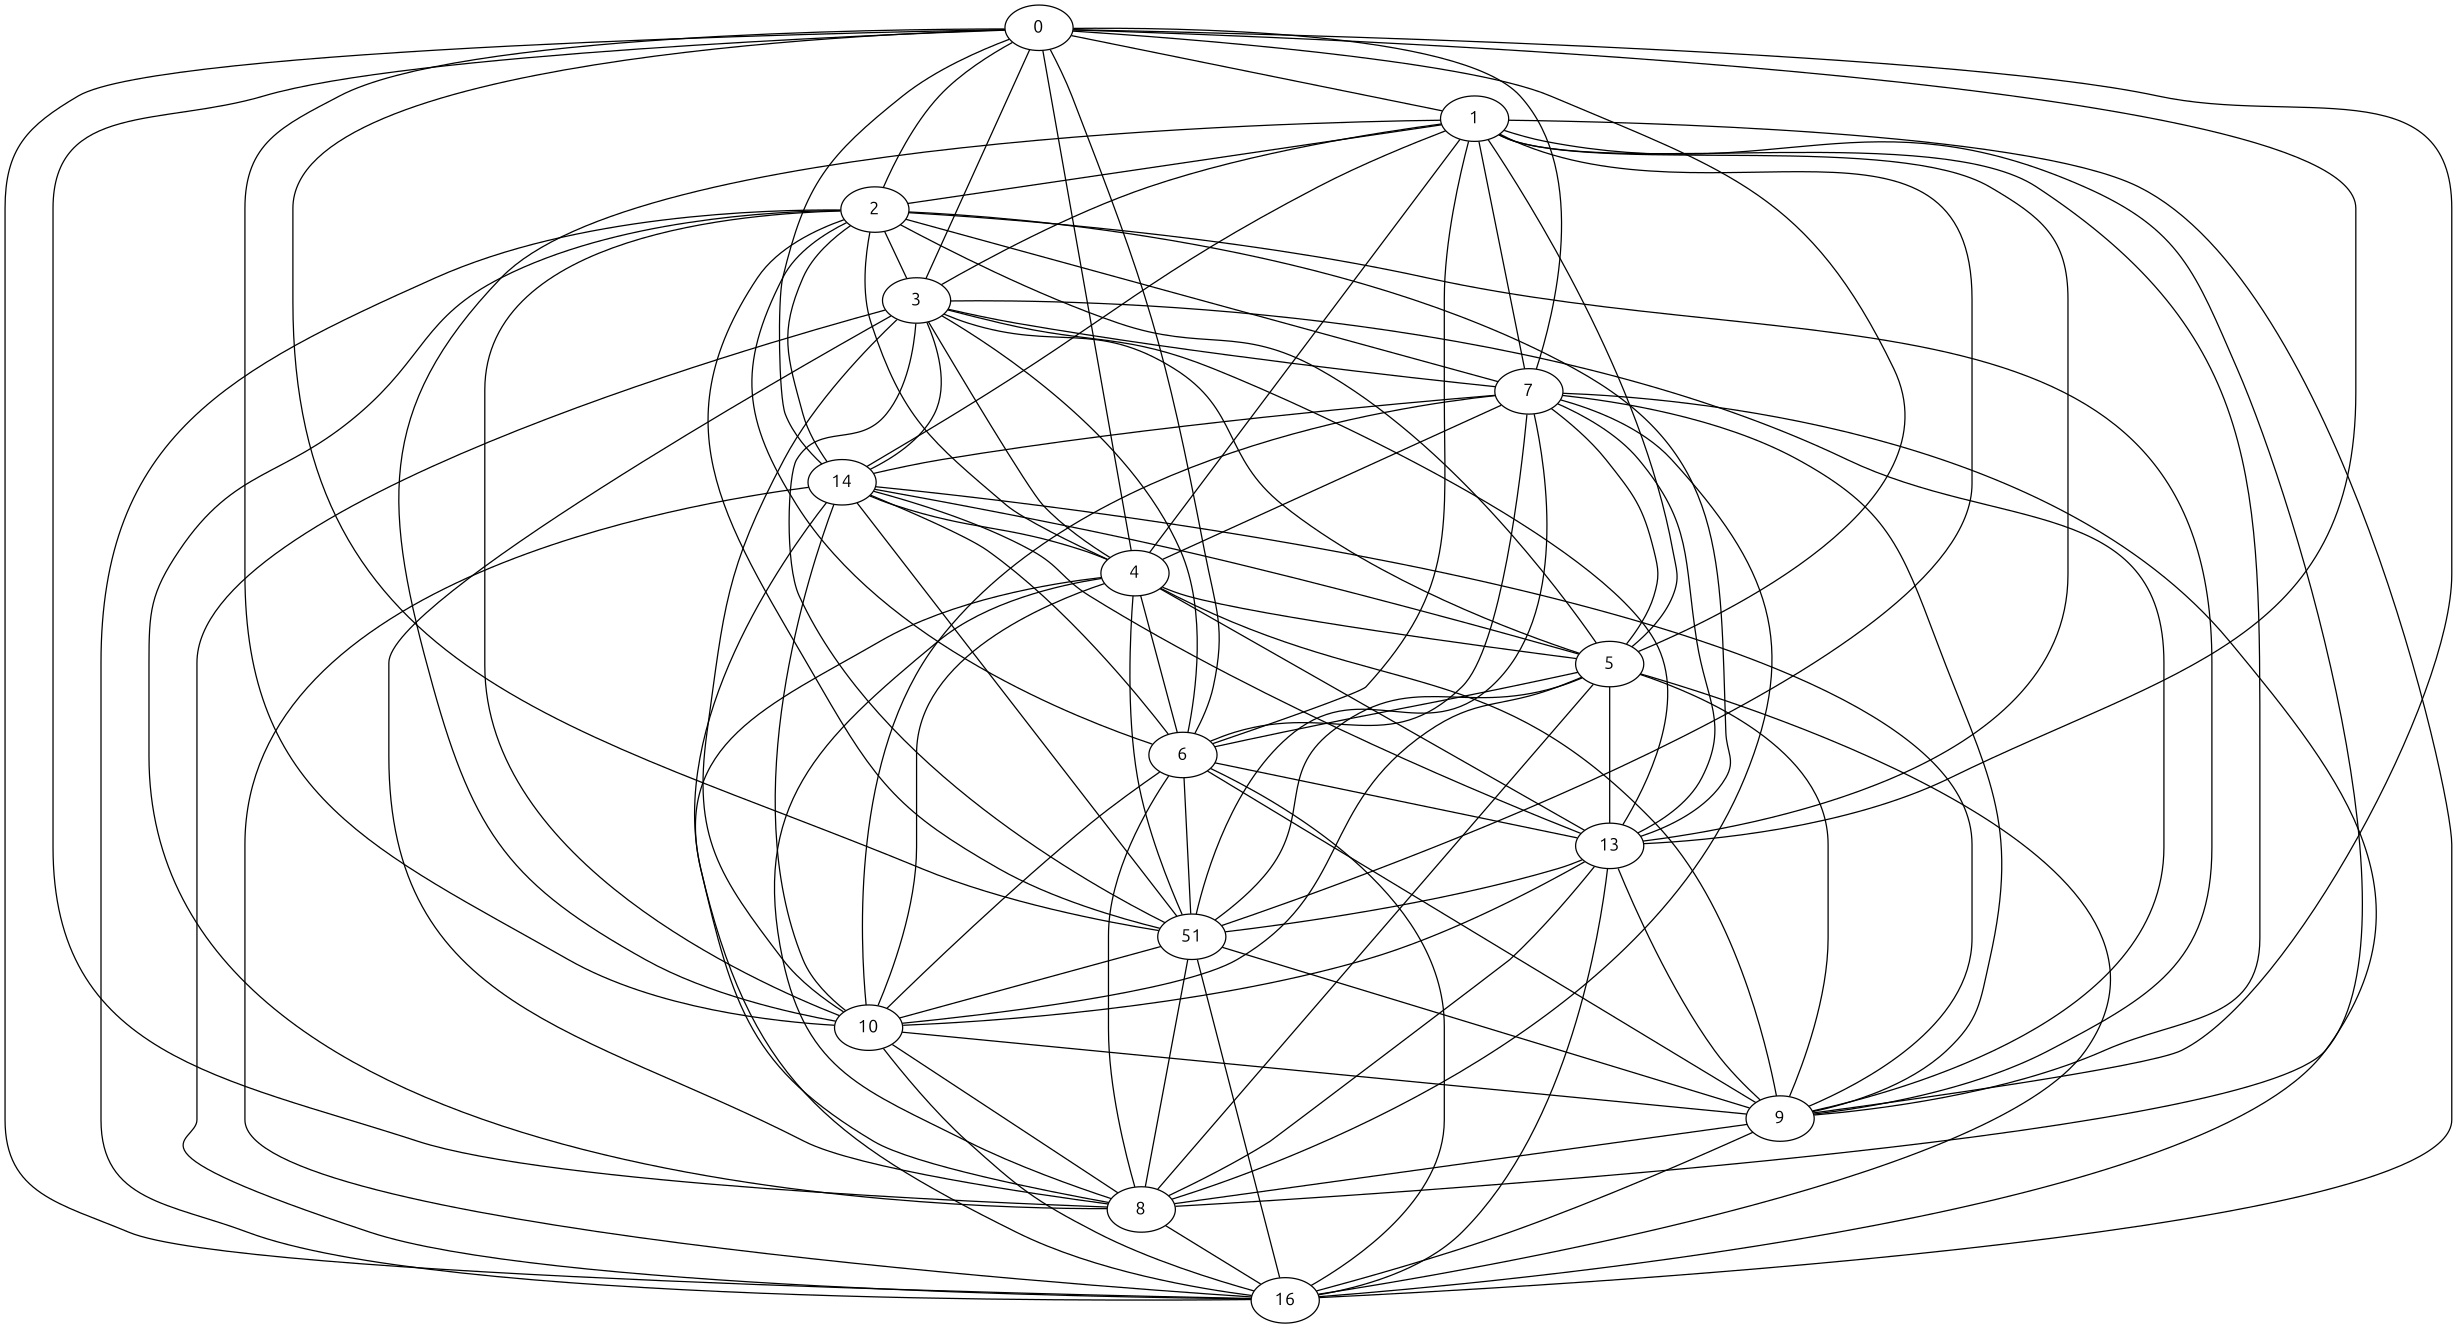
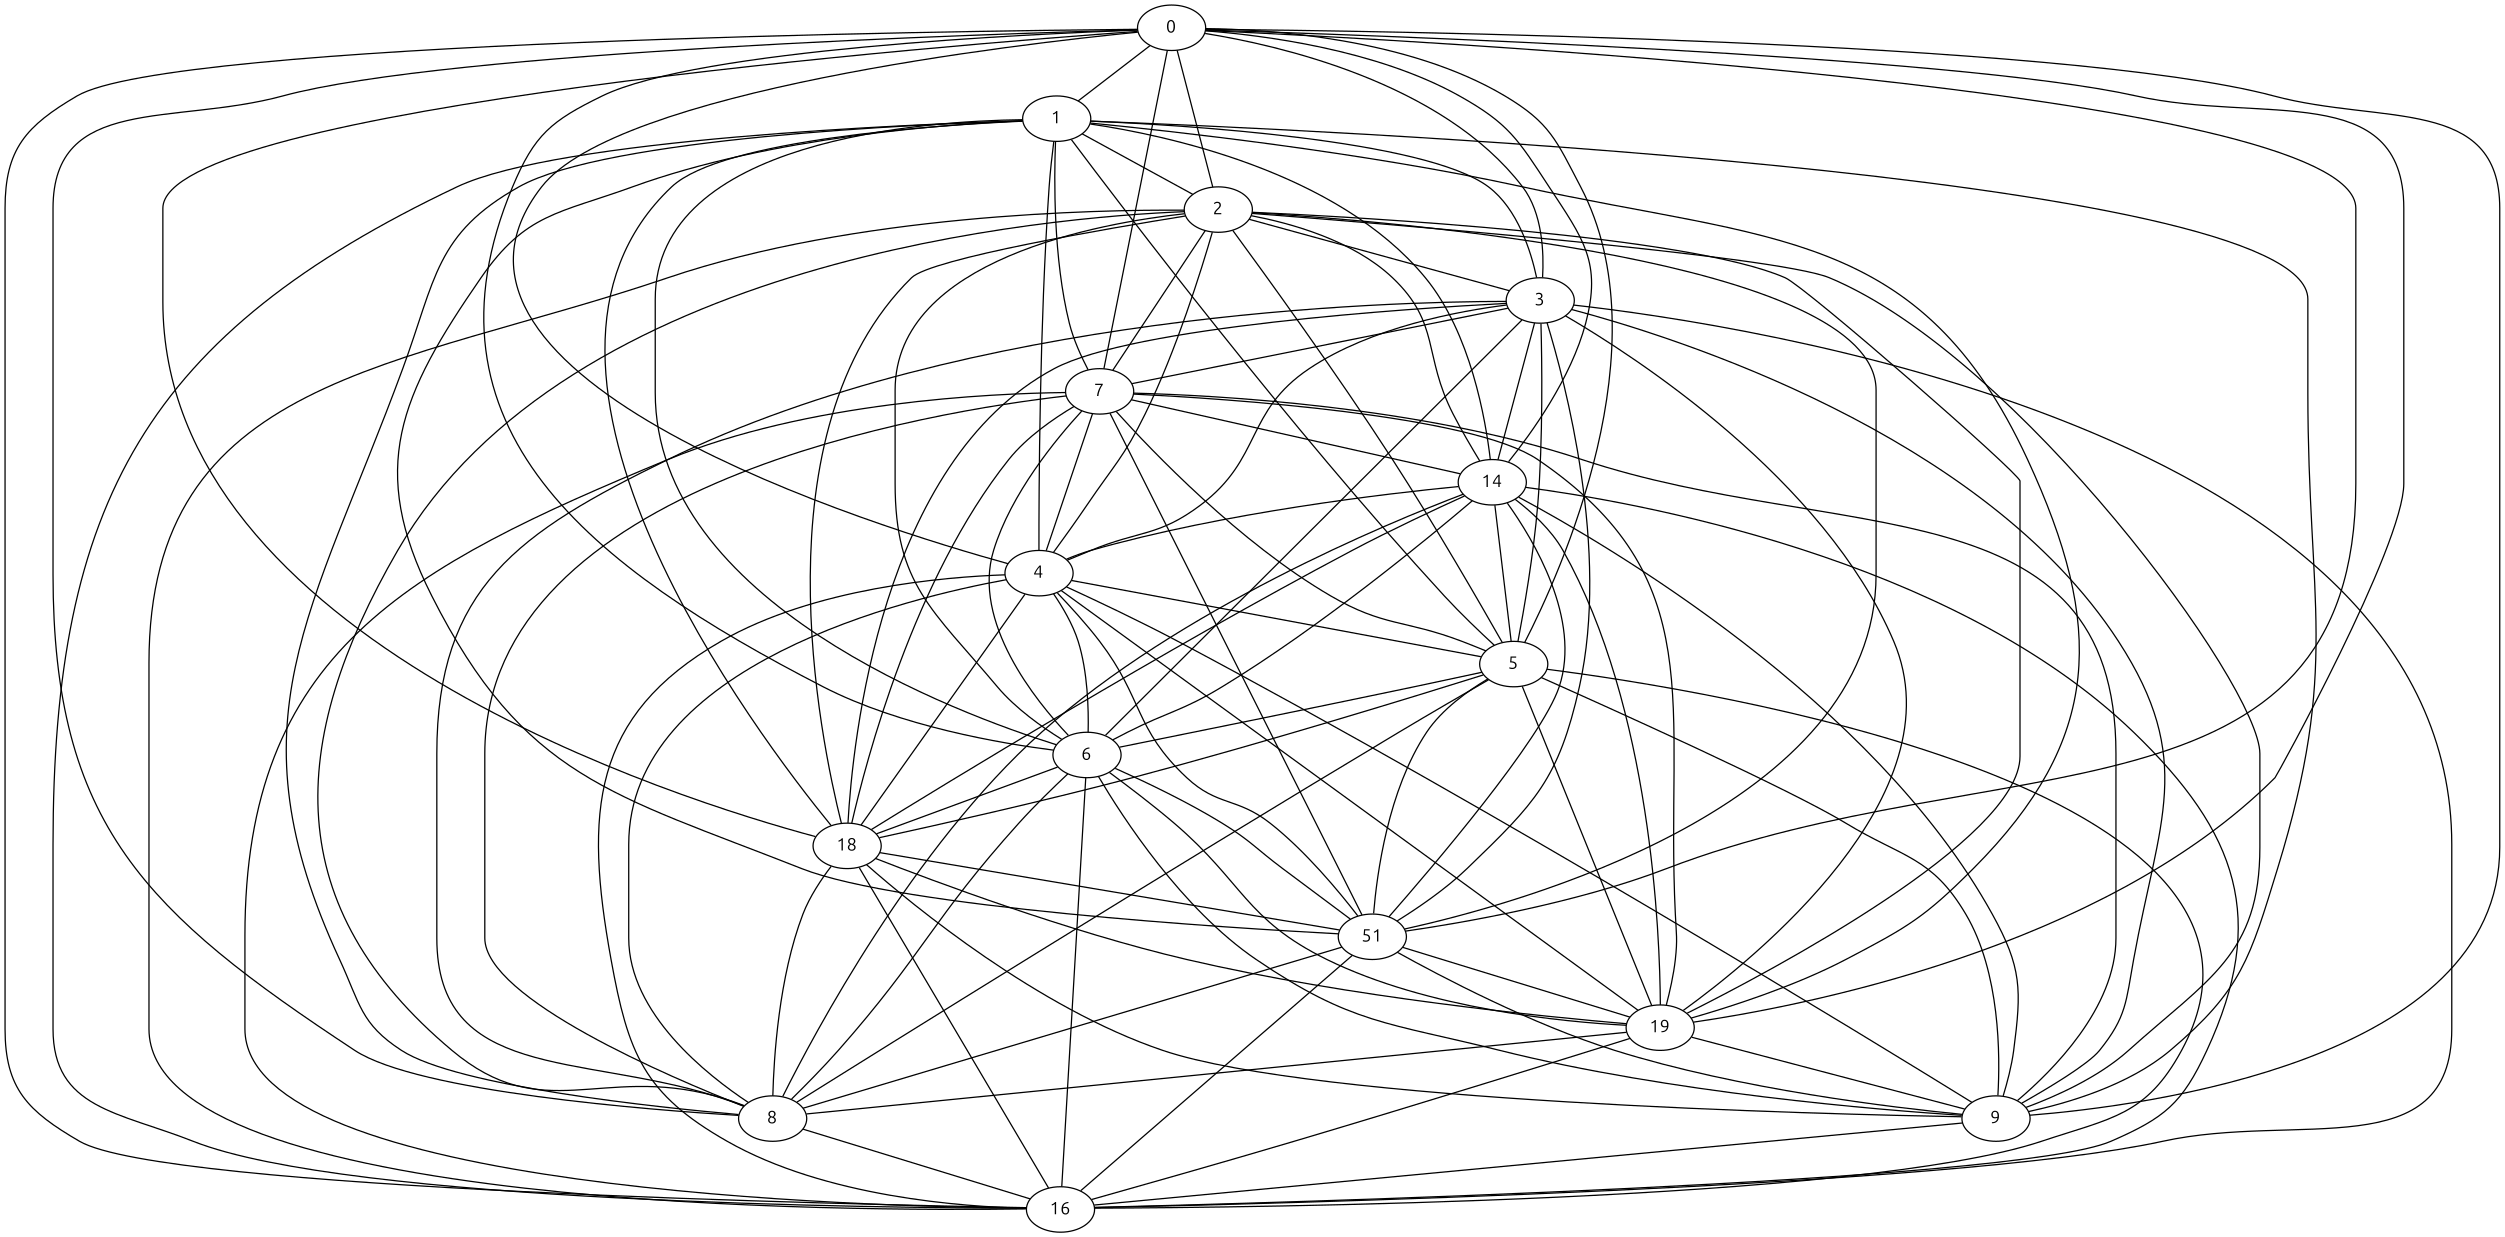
  graph {
    fontname=Ubuntu
    node [fontname=Ubuntu]
    edge [fontname=Ubuntu]
    0
    1
    2
    3
    5
    7
    8
    n8 [label=16]
-   13
+   13 [label=18]
    9
    n11 [label=51]
    6
-   10
+   10 [label=19]
    14
    4
    0 -- 1
    0 -- 2
    0 -- 3
    0 -- 5
    0 -- 7
    0 -- 8
    0 -- n8
    0 -- 13
    1 -- 2
    1 -- 3
    1 -- 5
    1 -- 8
    1 -- n8
    1 -- 9
    1 -- n11
    2 -- 3
    2 -- 7
    2 -- n8
    2 -- 13
    2 -- 6
    2 -- 10
    3 -- 7
    3 -- 8
    3 -- n8
    3 -- 13
    3 -- 9
    3 -- n11
    3 -- 6
    5 -- 2
    5 -- 3
    5 -- 8
    5 -- n8
    5 -- 13
    5 -- 9
    5 -- n11
    5 -- 6
    5 -- 10
    7 -- 1
    7 -- 5
    7 -- 13
    7 -- 9
    7 -- n11
    7 -- 10
    7 -- 14
    8 -- 2
    8 -- 7
    8 -- n8
    8 -- 13
    8 -- n11
    8 -- 4
    n8 -- 7
    n8 -- n11
    n8 -- 6
    n8 -- 10
    n8 -- 14
    n8 -- 4
    13 -- 1
    13 -- n8
    13 -- n11
    13 -- 14
    13 -- 4
    9 -- 0
    9 -- 2
-   9 -- 8
    9 -- n8
    9 -- 13
    9 -- n11
    9 -- 6
    n11 -- 0
    n11 -- 2
    n11 -- 6
    n11 -- 10
    n11 -- 14
    n11 -- 4
    6 -- 0
    6 -- 1
    6 -- 7
    6 -- 8
    6 -- 13
    10 -- 0
    10 -- 1
    10 -- 3
    10 -- 8
    10 -- 13
    10 -- 9
    10 -- 6
    10 -- 14
    10 -- 4
    14 -- 0
    14 -- 1
    14 -- 2
    14 -- 3
    14 -- 5
    14 -- 8
    14 -- 9
    14 -- 6
    14 -- 4
    4 -- 0
    4 -- 1
    4 -- 2
    4 -- 3
    4 -- 5
    4 -- 7
    4 -- 9
    4 -- 6
  }
